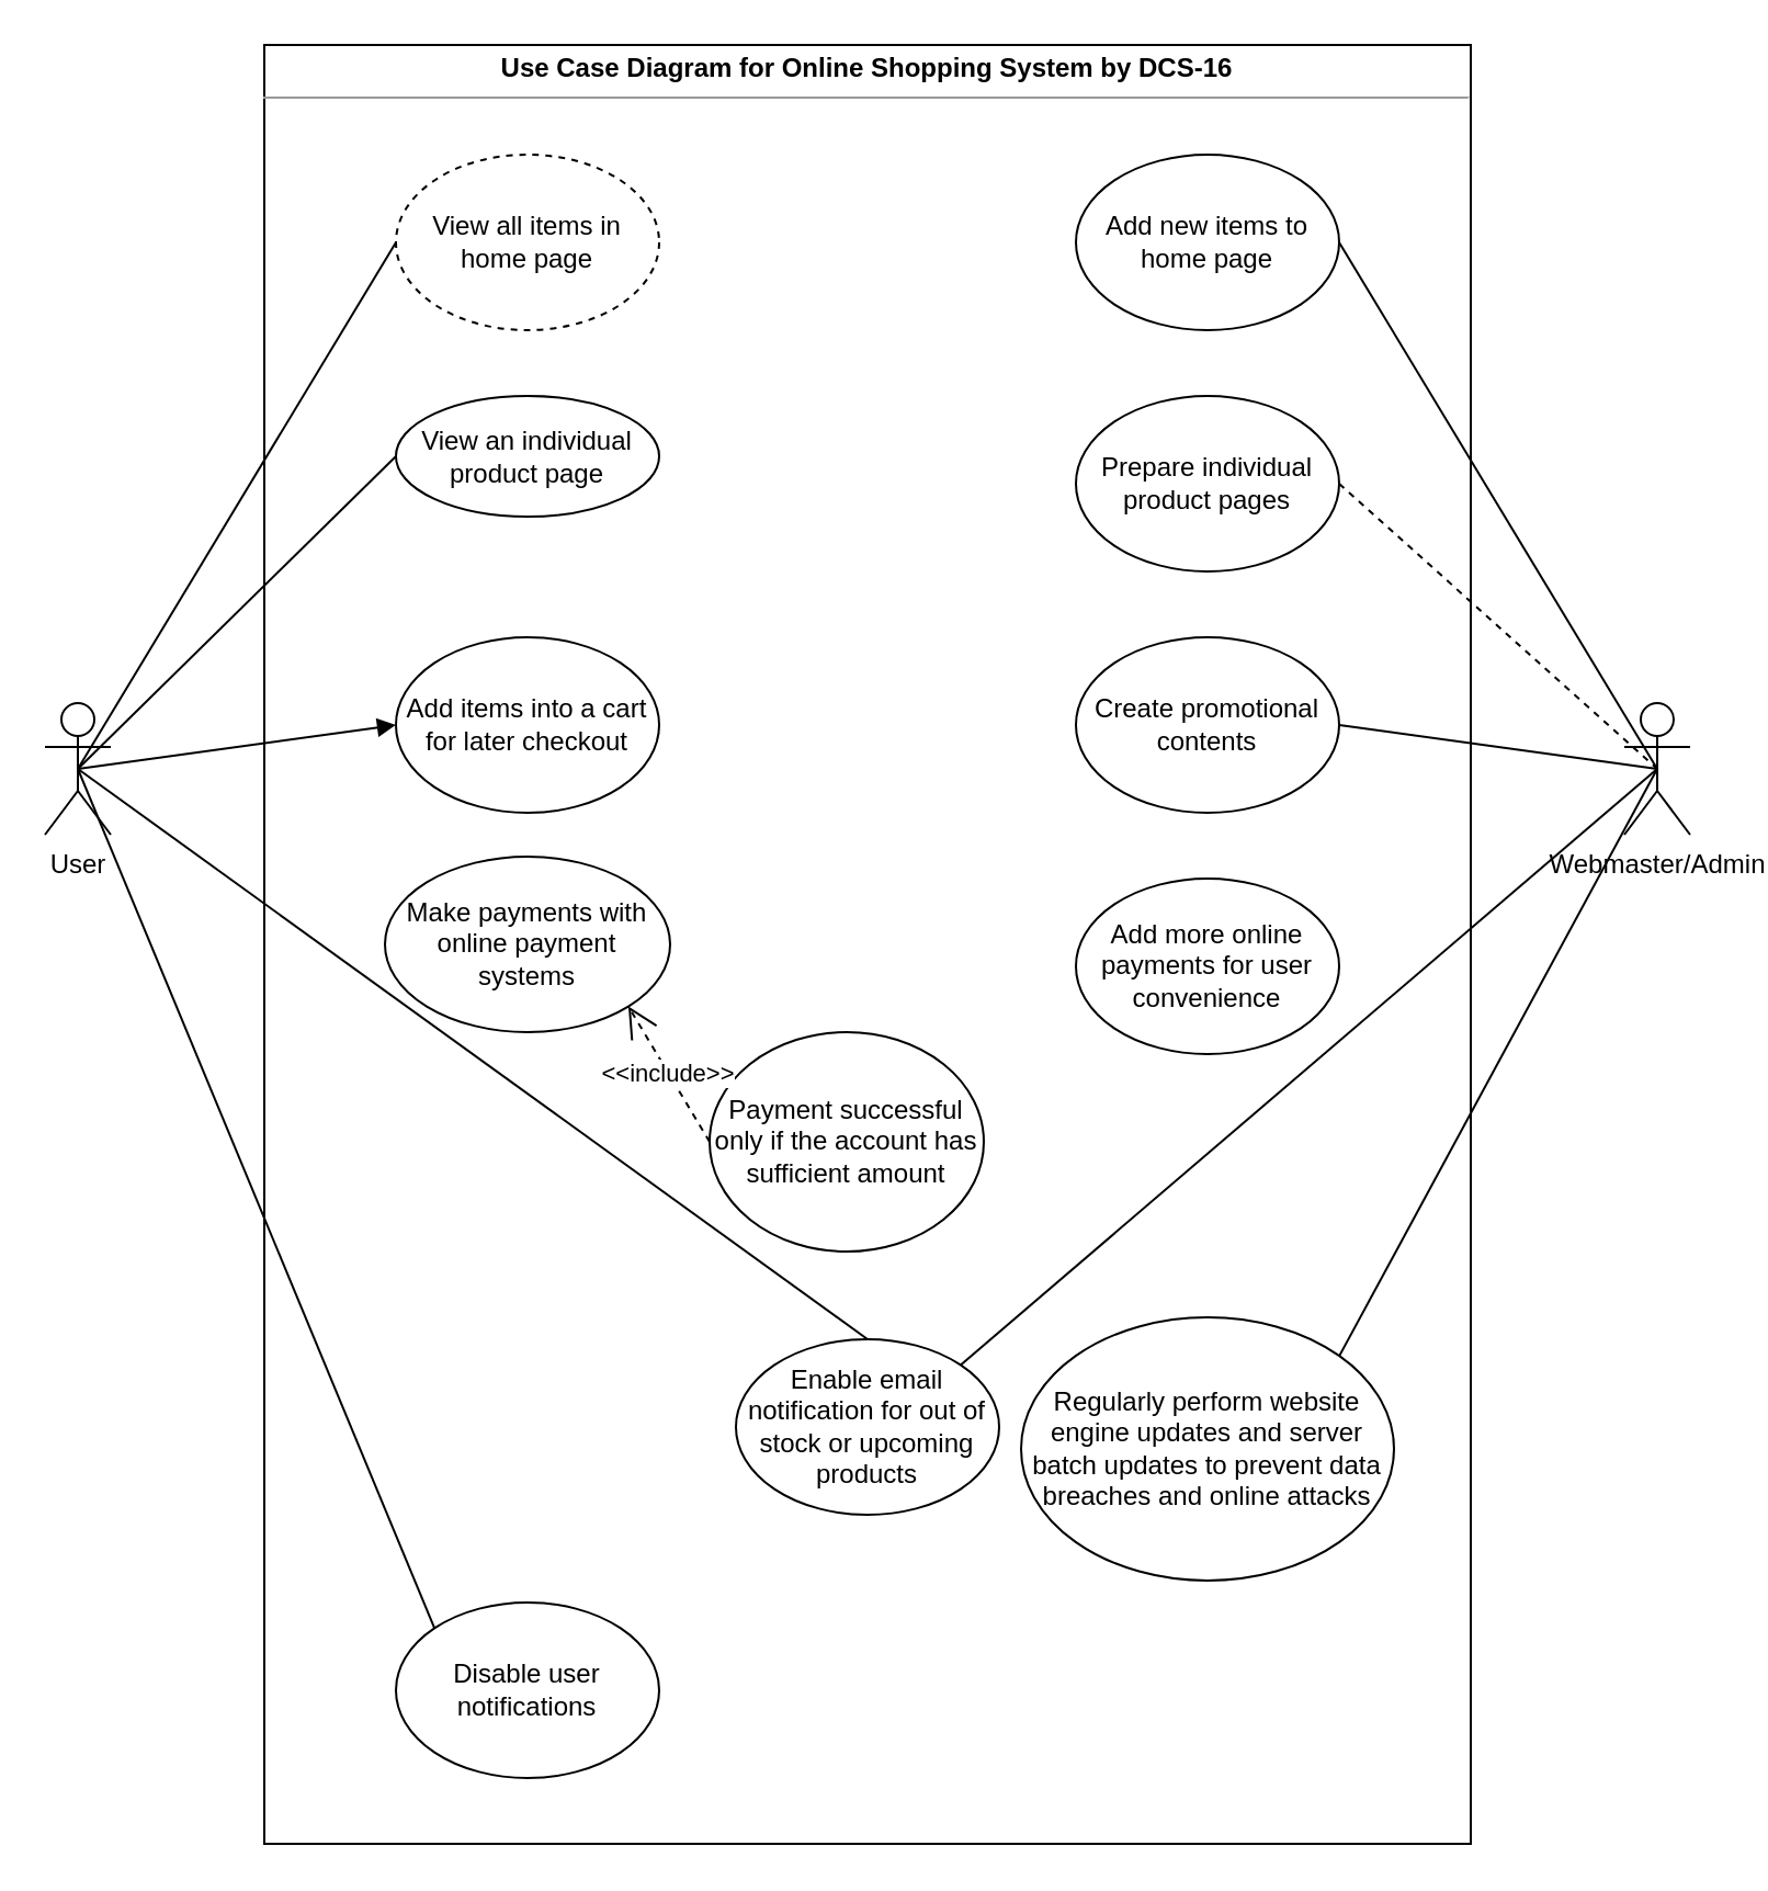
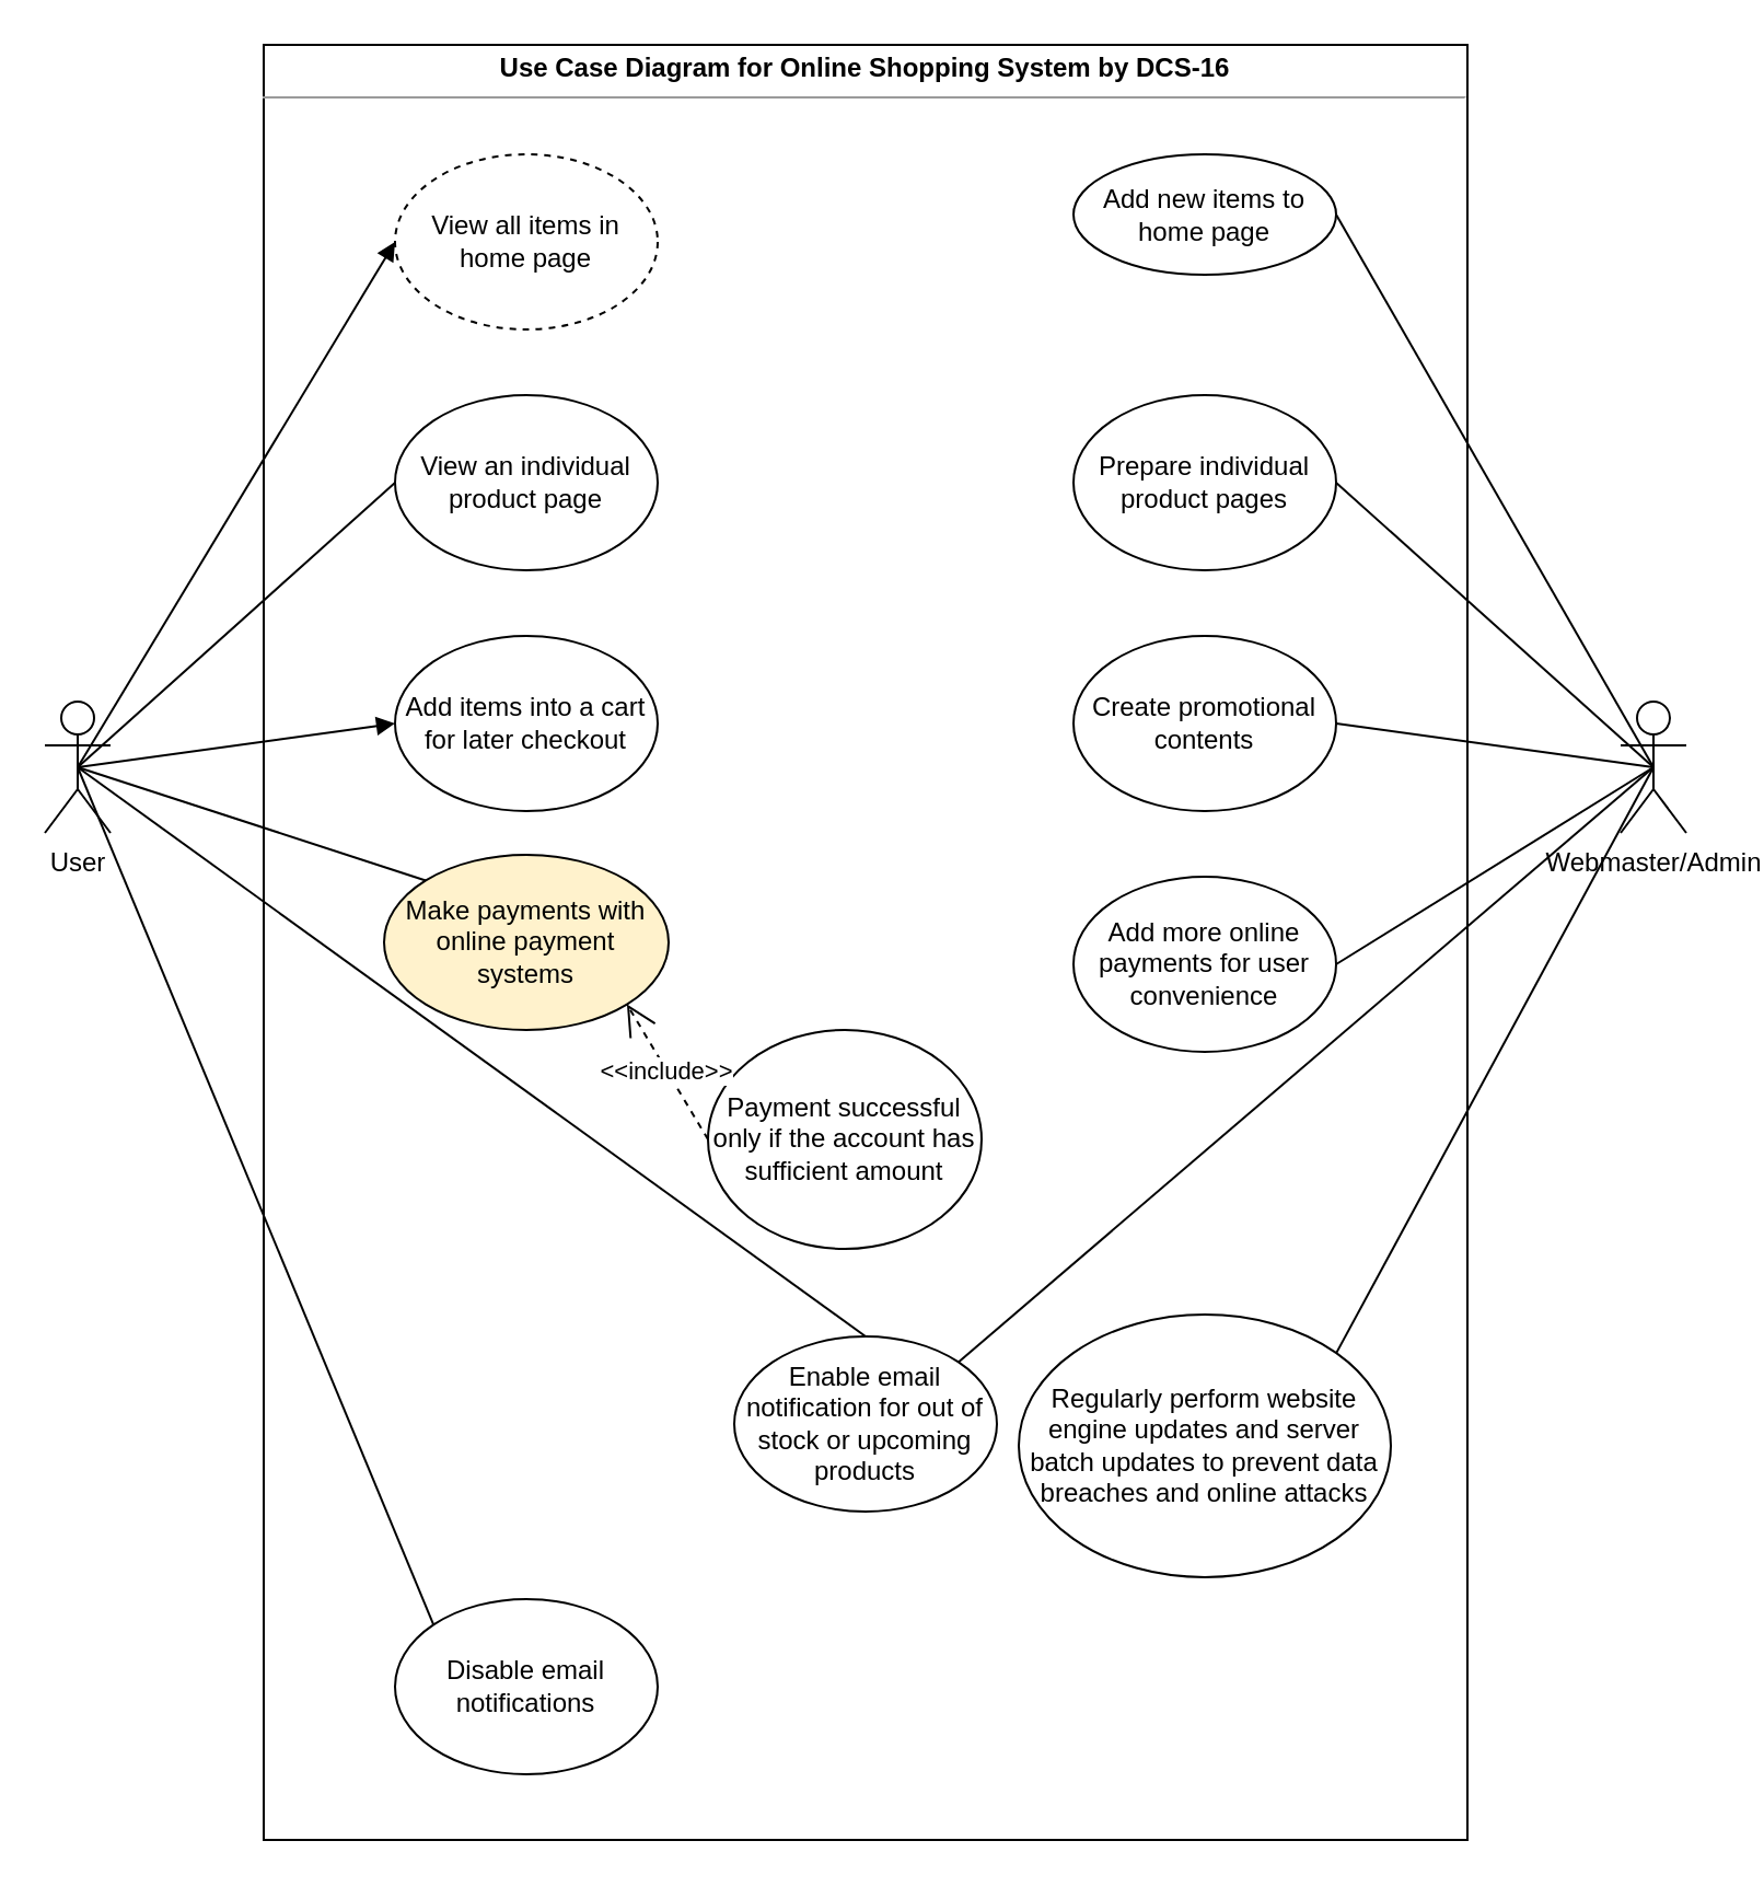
  <mxCell id="0" />
  <mxCell id="1" parent="0" />
  <mxCell id="2" value="&lt;p style=&quot;margin:0px;margin-top:4px;text-align:center;&quot;&gt;&lt;b&gt;Use Case Diagram for Online Shopping System by DCS-16&lt;/b&gt;&lt;/p&gt;&lt;hr size=&quot;1&quot;&gt;&lt;div style=&quot;height:2px;&quot;&gt;&lt;/div&gt;" style="verticalAlign=top;align=left;overflow=fill;fontSize=12;fontFamily=Helvetica;html=1;" parent="1" vertex="1"><mxGeometry x="120" y="20" width="550" height="820" as="geometry" /></mxCell>
  <mxCell id="3" value="User" style="shape=umlActor;verticalLabelPosition=bottom;verticalAlign=top;html=1;" parent="1" vertex="1"><mxGeometry x="20" y="320" width="30" height="60" as="geometry" /></mxCell>
  <mxCell id="4" value="View all items in home page" style="ellipse;whiteSpace=wrap;html=1;dashed=1;" parent="1" vertex="1"><mxGeometry x="180" y="70" width="120" height="80" as="geometry" /></mxCell>
  <mxCell id="5" value="Webmaster/Admin" style="shape=umlActor;verticalLabelPosition=bottom;verticalAlign=top;html=1;outlineConnect=0;" parent="1" vertex="1"><mxGeometry x="740" y="320" width="30" height="60" as="geometry" /></mxCell>
- <mxCell id="6" value="View an individual product page" style="ellipse;whiteSpace=wrap;html=1;" vertex="1" parent="1"><mxGeometry x="180" y="180" width="120" height="55" as="geometry" /></mxCell>
+ <mxCell id="6" value="View an individual product page" style="ellipse;whiteSpace=wrap;html=1;" vertex="1" parent="1"><mxGeometry x="180" y="180" width="120" height="80" as="geometry" /></mxCell>
  <mxCell id="7" value="Add items into a cart for later checkout" style="ellipse;whiteSpace=wrap;html=1;" vertex="1" parent="1"><mxGeometry x="180" y="290" width="120" height="80" as="geometry" /></mxCell>
- <mxCell id="8" value="Make payments with online payment systems" style="ellipse;whiteSpace=wrap;html=1;" vertex="1" parent="1"><mxGeometry x="175" y="390" width="130" height="80" as="geometry" /></mxCell>
+ <mxCell id="8" value="Make payments with online payment systems" style="ellipse;whiteSpace=wrap;html=1;fillColor=#fff2cc;" vertex="1" parent="1"><mxGeometry x="175" y="390" width="130" height="80" as="geometry" /></mxCell>
  <mxCell id="9" value="Enable email notification for out of stock or upcoming products" style="ellipse;whiteSpace=wrap;html=1;" vertex="1" parent="1"><mxGeometry x="335" y="610" width="120" height="80" as="geometry" /></mxCell>
- <mxCell id="10" value="Add new items to home page" style="ellipse;whiteSpace=wrap;html=1;" vertex="1" parent="1"><mxGeometry x="490" y="70" width="120" height="80" as="geometry" /></mxCell>
+ <mxCell id="10" value="Add new items to home page" style="ellipse;whiteSpace=wrap;html=1;" vertex="1" parent="1"><mxGeometry x="490" y="70" width="120" height="55" as="geometry" /></mxCell>
  <mxCell id="11" value="Prepare individual product pages" style="ellipse;whiteSpace=wrap;html=1;" vertex="1" parent="1"><mxGeometry x="490" y="180" width="120" height="80" as="geometry" /></mxCell>
  <mxCell id="12" value="Create promotional contents" style="ellipse;whiteSpace=wrap;html=1;" vertex="1" parent="1"><mxGeometry x="490" y="290" width="120" height="80" as="geometry" /></mxCell>
  <mxCell id="13" value="Add more online payments for user convenience" style="ellipse;whiteSpace=wrap;html=1;" vertex="1" parent="1"><mxGeometry x="490" y="400" width="120" height="80" as="geometry" /></mxCell>
  <mxCell id="14" value="Payment successful only if the account has sufficient amount" style="ellipse;whiteSpace=wrap;html=1;" vertex="1" parent="1"><mxGeometry x="323" y="470" width="125" height="100" as="geometry" /></mxCell>
  <mxCell id="15" value="&amp;lt;&amp;lt;include&amp;gt;&amp;gt;" style="endArrow=open;endSize=12;dashed=1;html=1;rounded=0;exitX=0;exitY=0.5;exitDx=0;exitDy=0;entryX=1;entryY=1;entryDx=0;entryDy=0;" edge="1" parent="1" source="14" target="8"><mxGeometry width="160" relative="1" as="geometry"><mxPoint x="300" y="390" as="sourcePoint" /><mxPoint x="460" y="390" as="targetPoint" /></mxGeometry></mxCell>
  <mxCell id="16" value="Regularly perform website engine updates and server batch updates to prevent data breaches and online attacks" style="ellipse;whiteSpace=wrap;html=1;" vertex="1" parent="1"><mxGeometry x="465" y="600" width="170" height="120" as="geometry" /></mxCell>
- <mxCell id="17" value="Disable user notifications" style="ellipse;whiteSpace=wrap;html=1;" vertex="1" parent="1"><mxGeometry x="180" y="730" width="120" height="80" as="geometry" /></mxCell>
+ <mxCell id="17" value="Disable email notifications" style="ellipse;whiteSpace=wrap;html=1;" vertex="1" parent="1"><mxGeometry x="180" y="730" width="120" height="80" as="geometry" /></mxCell>
  <mxCell id="18" value="" style="endArrow=none;html=1;rounded=0;entryX=0.5;entryY=0;entryDx=0;entryDy=0;exitX=0.5;exitY=0.5;exitDx=0;exitDy=0;exitPerimeter=0;" edge="1" parent="1" source="3" target="9"><mxGeometry width="50" height="50" relative="1" as="geometry"><mxPoint x="50" y="490" as="sourcePoint" /><mxPoint x="100" y="440" as="targetPoint" /></mxGeometry></mxCell>
  <mxCell id="19" value="" style="endArrow=none;html=1;rounded=0;entryX=0;entryY=0;entryDx=0;entryDy=0;exitX=0.5;exitY=0.5;exitDx=0;exitDy=0;exitPerimeter=0;" edge="1" parent="1" source="3" target="17"><mxGeometry width="50" height="50" relative="1" as="geometry"><mxPoint x="45" y="360" as="sourcePoint" /><mxPoint x="250" y="580" as="targetPoint" /></mxGeometry></mxCell>
+ <mxCell id="20" value="" style="endArrow=none;html=1;rounded=0;entryX=0;entryY=0;entryDx=0;entryDy=0;exitX=0.5;exitY=0.5;exitDx=0;exitDy=0;exitPerimeter=0;" edge="1" parent="1" source="3" target="8"><mxGeometry width="50" height="50" relative="1" as="geometry"><mxPoint x="55" y="370" as="sourcePoint" /><mxPoint x="260" y="590" as="targetPoint" /></mxGeometry></mxCell>
  <mxCell id="21" value="" style="endArrow=block;html=1;rounded=0;exitX=0.5;exitY=0.5;exitDx=0;exitDy=0;exitPerimeter=0;entryX=0;entryY=0.5;entryDx=0;entryDy=0;" edge="1" parent="1" source="3" target="7"><mxGeometry width="50" height="50" relative="1" as="geometry"><mxPoint x="65" y="380" as="sourcePoint" /><mxPoint x="270" y="600" as="targetPoint" /></mxGeometry></mxCell>
  <mxCell id="22" value="" style="endArrow=none;html=1;rounded=0;entryX=0;entryY=0.5;entryDx=0;entryDy=0;exitX=0.5;exitY=0.5;exitDx=0;exitDy=0;exitPerimeter=0;" edge="1" parent="1" source="3" target="6"><mxGeometry width="50" height="50" relative="1" as="geometry"><mxPoint x="75" y="390" as="sourcePoint" /><mxPoint x="280" y="610" as="targetPoint" /></mxGeometry></mxCell>
- <mxCell id="23" value="" style="endArrow=none;html=1;rounded=0;entryX=0;entryY=0.5;entryDx=0;entryDy=0;exitX=0.5;exitY=0.5;exitDx=0;exitDy=0;exitPerimeter=0;" edge="1" parent="1" source="3" target="4"><mxGeometry width="50" height="50" relative="1" as="geometry"><mxPoint x="85" y="400" as="sourcePoint" /><mxPoint x="290" y="620" as="targetPoint" /></mxGeometry></mxCell>
+ <mxCell id="23" value="" style="endArrow=block;html=1;rounded=0;entryX=0;entryY=0.5;entryDx=0;entryDy=0;exitX=0.5;exitY=0.5;exitDx=0;exitDy=0;exitPerimeter=0;" edge="1" parent="1" source="3" target="4"><mxGeometry width="50" height="50" relative="1" as="geometry"><mxPoint x="85" y="400" as="sourcePoint" /><mxPoint x="290" y="620" as="targetPoint" /></mxGeometry></mxCell>
  <mxCell id="24" value="" style="endArrow=none;html=1;rounded=0;entryX=0.5;entryY=0.5;entryDx=0;entryDy=0;entryPerimeter=0;exitX=1;exitY=0.5;exitDx=0;exitDy=0;" edge="1" parent="1" source="10" target="5"><mxGeometry width="50" height="50" relative="1" as="geometry"><mxPoint x="360" y="410" as="sourcePoint" /><mxPoint x="410" y="360" as="targetPoint" /></mxGeometry></mxCell>
- <mxCell id="25" value="" style="endArrow=none;html=1;rounded=0;entryX=0.5;entryY=0.5;entryDx=0;entryDy=0;entryPerimeter=0;exitX=1;exitY=0.5;exitDx=0;exitDy=0;dashed=1;" edge="1" parent="1" source="11" target="5"><mxGeometry width="50" height="50" relative="1" as="geometry"><mxPoint x="360" y="410" as="sourcePoint" /><mxPoint x="410" y="360" as="targetPoint" /></mxGeometry></mxCell>
+ <mxCell id="25" value="" style="endArrow=none;html=1;rounded=0;entryX=0.5;entryY=0.5;entryDx=0;entryDy=0;entryPerimeter=0;exitX=1;exitY=0.5;exitDx=0;exitDy=0;" edge="1" parent="1" source="11" target="5"><mxGeometry width="50" height="50" relative="1" as="geometry"><mxPoint x="360" y="410" as="sourcePoint" /><mxPoint x="410" y="360" as="targetPoint" /></mxGeometry></mxCell>
  <mxCell id="26" value="" style="endArrow=none;html=1;rounded=0;entryX=0.5;entryY=0.5;entryDx=0;entryDy=0;entryPerimeter=0;exitX=1;exitY=0.5;exitDx=0;exitDy=0;" edge="1" parent="1" source="12" target="5"><mxGeometry width="50" height="50" relative="1" as="geometry"><mxPoint x="360" y="410" as="sourcePoint" /><mxPoint x="410" y="360" as="targetPoint" /></mxGeometry></mxCell>
+ <mxCell id="27" value="" style="endArrow=none;html=1;rounded=0;entryX=0.5;entryY=0.5;entryDx=0;entryDy=0;entryPerimeter=0;exitX=1;exitY=0.5;exitDx=0;exitDy=0;" edge="1" parent="1" source="13" target="5"><mxGeometry width="50" height="50" relative="1" as="geometry"><mxPoint x="360" y="410" as="sourcePoint" /><mxPoint x="410" y="360" as="targetPoint" /></mxGeometry></mxCell>
  <mxCell id="28" value="" style="endArrow=none;html=1;rounded=0;entryX=0.5;entryY=0.5;entryDx=0;entryDy=0;entryPerimeter=0;exitX=1;exitY=0;exitDx=0;exitDy=0;" edge="1" parent="1" source="9" target="5"><mxGeometry width="50" height="50" relative="1" as="geometry"><mxPoint x="360" y="410" as="sourcePoint" /><mxPoint x="410" y="360" as="targetPoint" /></mxGeometry></mxCell>
  <mxCell id="29" value="" style="endArrow=none;html=1;rounded=0;entryX=0.5;entryY=0.5;entryDx=0;entryDy=0;entryPerimeter=0;exitX=1;exitY=0;exitDx=0;exitDy=0;" edge="1" parent="1" source="16" target="5"><mxGeometry width="50" height="50" relative="1" as="geometry"><mxPoint x="360" y="610" as="sourcePoint" /><mxPoint x="410" y="560" as="targetPoint" /></mxGeometry></mxCell>
